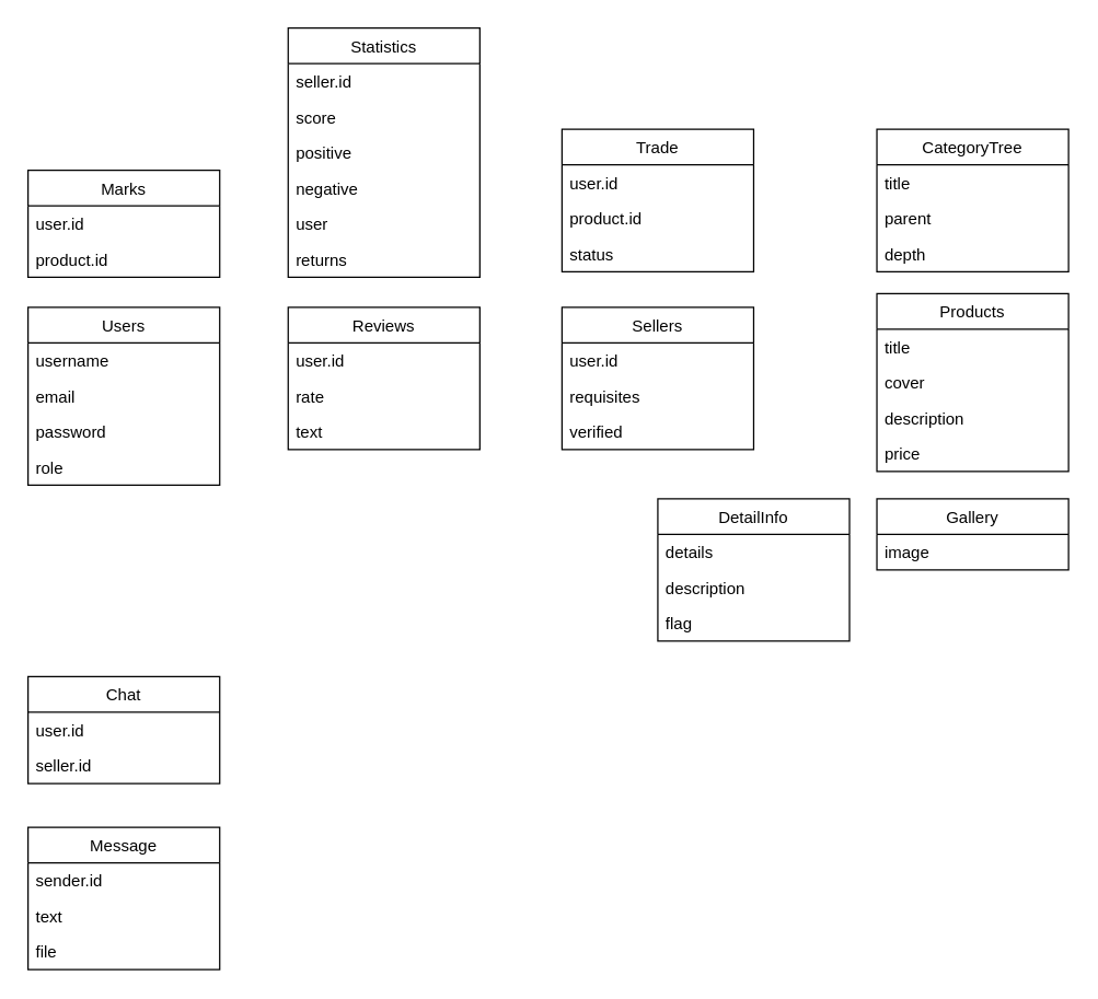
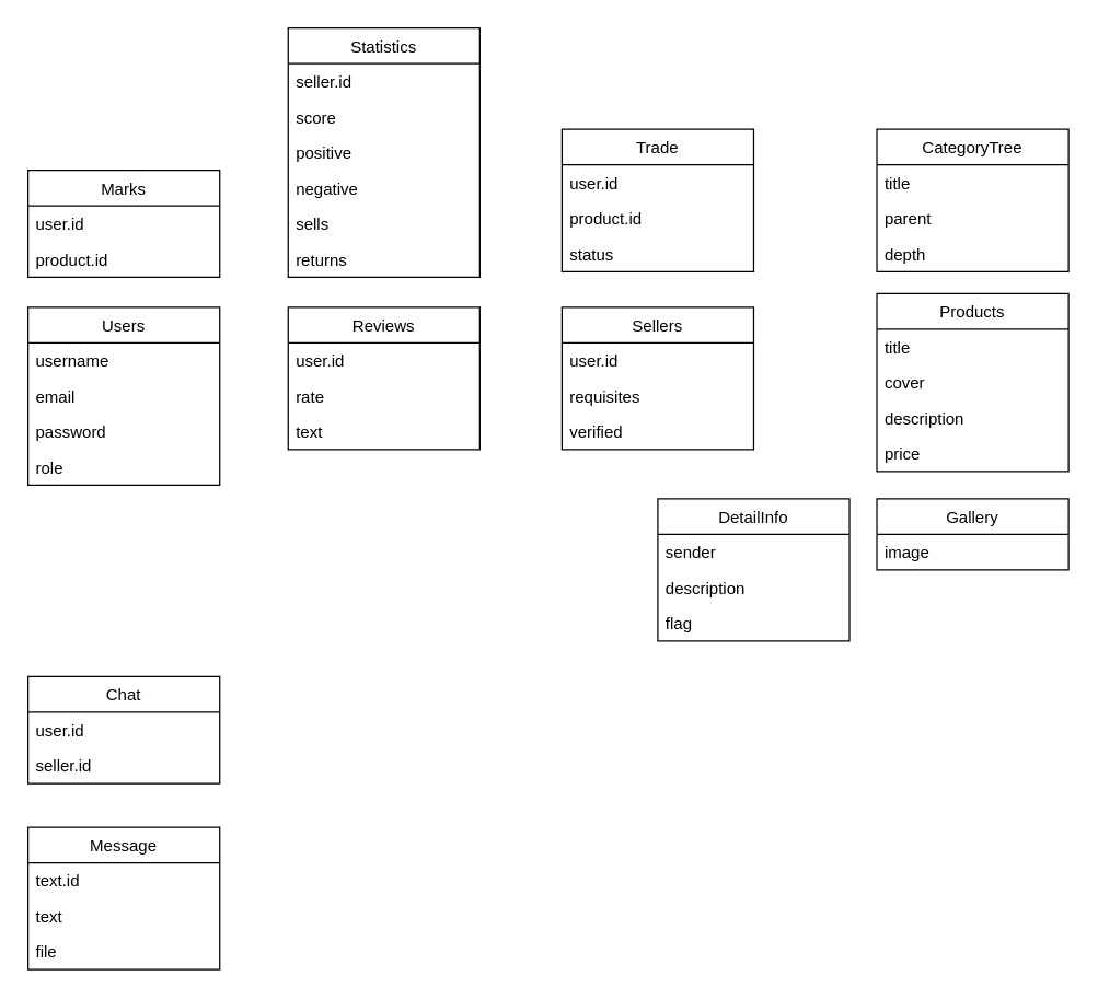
  <mxCell id="0" />
  <mxCell id="1" parent="0" />
  <mxCell id="2" value="Users" style="swimlane;fontStyle=0;childLayout=stackLayout;horizontal=1;startSize=26;fillColor=none;horizontalStack=0;resizeParent=1;resizeParentMax=0;resizeLast=0;collapsible=1;marginBottom=0;" vertex="1" parent="1"><mxGeometry x="20" y="224" width="140" height="130" as="geometry" /></mxCell>
  <mxCell id="3" value="username" style="text;strokeColor=none;fillColor=none;align=left;verticalAlign=top;spacingLeft=4;spacingRight=4;overflow=hidden;rotatable=0;points=[[0,0.5],[1,0.5]];portConstraint=eastwest;" vertex="1" parent="2"><mxGeometry y="26" width="140" height="26" as="geometry" /></mxCell>
  <mxCell id="4" value="email" style="text;strokeColor=none;fillColor=none;align=left;verticalAlign=top;spacingLeft=4;spacingRight=4;overflow=hidden;rotatable=0;points=[[0,0.5],[1,0.5]];portConstraint=eastwest;" vertex="1" parent="2"><mxGeometry y="52" width="140" height="26" as="geometry" /></mxCell>
  <mxCell id="5" value="password" style="text;strokeColor=none;fillColor=none;align=left;verticalAlign=top;spacingLeft=4;spacingRight=4;overflow=hidden;rotatable=0;points=[[0,0.5],[1,0.5]];portConstraint=eastwest;" vertex="1" parent="2"><mxGeometry y="78" width="140" height="26" as="geometry" /></mxCell>
  <mxCell id="6" value="role" style="text;strokeColor=none;fillColor=none;align=left;verticalAlign=top;spacingLeft=4;spacingRight=4;overflow=hidden;rotatable=0;points=[[0,0.5],[1,0.5]];portConstraint=eastwest;" vertex="1" parent="2"><mxGeometry y="104" width="140" height="26" as="geometry" /></mxCell>
  <mxCell id="7" value="Sellers" style="swimlane;fontStyle=0;childLayout=stackLayout;horizontal=1;startSize=26;fillColor=none;horizontalStack=0;resizeParent=1;resizeParentMax=0;resizeLast=0;collapsible=1;marginBottom=0;" vertex="1" parent="1"><mxGeometry x="410" y="224" width="140" height="104" as="geometry" /></mxCell>
  <mxCell id="8" value="user.id" style="text;strokeColor=none;fillColor=none;align=left;verticalAlign=top;spacingLeft=4;spacingRight=4;overflow=hidden;rotatable=0;points=[[0,0.5],[1,0.5]];portConstraint=eastwest;" vertex="1" parent="7"><mxGeometry y="26" width="140" height="26" as="geometry" /></mxCell>
  <mxCell id="9" value="requisites" style="text;strokeColor=none;fillColor=none;align=left;verticalAlign=top;spacingLeft=4;spacingRight=4;overflow=hidden;rotatable=0;points=[[0,0.5],[1,0.5]];portConstraint=eastwest;" vertex="1" parent="7"><mxGeometry y="52" width="140" height="26" as="geometry" /></mxCell>
  <mxCell id="10" value="verified" style="text;strokeColor=none;fillColor=none;align=left;verticalAlign=top;spacingLeft=4;spacingRight=4;overflow=hidden;rotatable=0;points=[[0,0.5],[1,0.5]];portConstraint=eastwest;" vertex="1" parent="7"><mxGeometry y="78" width="140" height="26" as="geometry" /></mxCell>
  <mxCell id="11" value="Chat" style="swimlane;fontStyle=0;childLayout=stackLayout;horizontal=1;startSize=26;fillColor=none;horizontalStack=0;resizeParent=1;resizeParentMax=0;resizeLast=0;collapsible=1;marginBottom=0;" vertex="1" parent="1"><mxGeometry x="20" y="494" width="140" height="78" as="geometry" /></mxCell>
  <mxCell id="12" value="user.id" style="text;strokeColor=none;fillColor=none;align=left;verticalAlign=top;spacingLeft=4;spacingRight=4;overflow=hidden;rotatable=0;points=[[0,0.5],[1,0.5]];portConstraint=eastwest;" vertex="1" parent="11"><mxGeometry y="26" width="140" height="26" as="geometry" /></mxCell>
  <mxCell id="13" value="seller.id" style="text;strokeColor=none;fillColor=none;align=left;verticalAlign=top;spacingLeft=4;spacingRight=4;overflow=hidden;rotatable=0;points=[[0,0.5],[1,0.5]];portConstraint=eastwest;" vertex="1" parent="11"><mxGeometry y="52" width="140" height="26" as="geometry" /></mxCell>
  <mxCell id="14" value="Message" style="swimlane;fontStyle=0;childLayout=stackLayout;horizontal=1;startSize=26;fillColor=none;horizontalStack=0;resizeParent=1;resizeParentMax=0;resizeLast=0;collapsible=1;marginBottom=0;" vertex="1" parent="1"><mxGeometry x="20" y="604" width="140" height="104" as="geometry" /></mxCell>
- <mxCell id="15" value="sender.id" style="text;strokeColor=none;fillColor=none;align=left;verticalAlign=top;spacingLeft=4;spacingRight=4;overflow=hidden;rotatable=0;points=[[0,0.5],[1,0.5]];portConstraint=eastwest;" vertex="1" parent="14"><mxGeometry y="26" width="140" height="26" as="geometry" /></mxCell>
+ <mxCell id="15" value="text.id" style="text;strokeColor=none;fillColor=none;align=left;verticalAlign=top;spacingLeft=4;spacingRight=4;overflow=hidden;rotatable=0;points=[[0,0.5],[1,0.5]];portConstraint=eastwest;" vertex="1" parent="14"><mxGeometry y="26" width="140" height="26" as="geometry" /></mxCell>
  <mxCell id="16" value="text" style="text;strokeColor=none;fillColor=none;align=left;verticalAlign=top;spacingLeft=4;spacingRight=4;overflow=hidden;rotatable=0;points=[[0,0.5],[1,0.5]];portConstraint=eastwest;" vertex="1" parent="14"><mxGeometry y="52" width="140" height="26" as="geometry" /></mxCell>
  <mxCell id="17" value="file" style="text;strokeColor=none;fillColor=none;align=left;verticalAlign=top;spacingLeft=4;spacingRight=4;overflow=hidden;rotatable=0;points=[[0,0.5],[1,0.5]];portConstraint=eastwest;" vertex="1" parent="14"><mxGeometry y="78" width="140" height="26" as="geometry" /></mxCell>
  <mxCell id="18" value="Trade" style="swimlane;fontStyle=0;childLayout=stackLayout;horizontal=1;startSize=26;fillColor=none;horizontalStack=0;resizeParent=1;resizeParentMax=0;resizeLast=0;collapsible=1;marginBottom=0;" vertex="1" parent="1"><mxGeometry x="410" y="94" width="140" height="104" as="geometry" /></mxCell>
  <mxCell id="19" value="user.id" style="text;strokeColor=none;fillColor=none;align=left;verticalAlign=top;spacingLeft=4;spacingRight=4;overflow=hidden;rotatable=0;points=[[0,0.5],[1,0.5]];portConstraint=eastwest;" vertex="1" parent="18"><mxGeometry y="26" width="140" height="26" as="geometry" /></mxCell>
  <mxCell id="20" value="product.id" style="text;strokeColor=none;fillColor=none;align=left;verticalAlign=top;spacingLeft=4;spacingRight=4;overflow=hidden;rotatable=0;points=[[0,0.5],[1,0.5]];portConstraint=eastwest;" vertex="1" parent="18"><mxGeometry y="52" width="140" height="26" as="geometry" /></mxCell>
  <mxCell id="21" value="status" style="text;strokeColor=none;fillColor=none;align=left;verticalAlign=top;spacingLeft=4;spacingRight=4;overflow=hidden;rotatable=0;points=[[0,0.5],[1,0.5]];portConstraint=eastwest;" vertex="1" parent="18"><mxGeometry y="78" width="140" height="26" as="geometry" /></mxCell>
  <mxCell id="22" value="Marks" style="swimlane;fontStyle=0;childLayout=stackLayout;horizontal=1;startSize=26;fillColor=none;horizontalStack=0;resizeParent=1;resizeParentMax=0;resizeLast=0;collapsible=1;marginBottom=0;" vertex="1" parent="1"><mxGeometry x="20" y="124" width="140" height="78" as="geometry" /></mxCell>
  <mxCell id="23" value="user.id" style="text;strokeColor=none;fillColor=none;align=left;verticalAlign=top;spacingLeft=4;spacingRight=4;overflow=hidden;rotatable=0;points=[[0,0.5],[1,0.5]];portConstraint=eastwest;" vertex="1" parent="22"><mxGeometry y="26" width="140" height="26" as="geometry" /></mxCell>
  <mxCell id="24" value="product.id" style="text;strokeColor=none;fillColor=none;align=left;verticalAlign=top;spacingLeft=4;spacingRight=4;overflow=hidden;rotatable=0;points=[[0,0.5],[1,0.5]];portConstraint=eastwest;" vertex="1" parent="22"><mxGeometry y="52" width="140" height="26" as="geometry" /></mxCell>
  <mxCell id="25" value="CategoryTree" style="swimlane;fontStyle=0;childLayout=stackLayout;horizontal=1;startSize=26;fillColor=none;horizontalStack=0;resizeParent=1;resizeParentMax=0;resizeLast=0;collapsible=1;marginBottom=0;" vertex="1" parent="1"><mxGeometry x="640" y="94" width="140" height="104" as="geometry" /></mxCell>
  <mxCell id="26" value="title" style="text;strokeColor=none;fillColor=none;align=left;verticalAlign=top;spacingLeft=4;spacingRight=4;overflow=hidden;rotatable=0;points=[[0,0.5],[1,0.5]];portConstraint=eastwest;" vertex="1" parent="25"><mxGeometry y="26" width="140" height="26" as="geometry" /></mxCell>
  <mxCell id="27" value="parent" style="text;strokeColor=none;fillColor=none;align=left;verticalAlign=top;spacingLeft=4;spacingRight=4;overflow=hidden;rotatable=0;points=[[0,0.5],[1,0.5]];portConstraint=eastwest;" vertex="1" parent="25"><mxGeometry y="52" width="140" height="26" as="geometry" /></mxCell>
  <mxCell id="28" value="depth" style="text;strokeColor=none;fillColor=none;align=left;verticalAlign=top;spacingLeft=4;spacingRight=4;overflow=hidden;rotatable=0;points=[[0,0.5],[1,0.5]];portConstraint=eastwest;" vertex="1" parent="25"><mxGeometry y="78" width="140" height="26" as="geometry" /></mxCell>
  <mxCell id="29" value="Products" style="swimlane;fontStyle=0;childLayout=stackLayout;horizontal=1;startSize=26;fillColor=none;horizontalStack=0;resizeParent=1;resizeParentMax=0;resizeLast=0;collapsible=1;marginBottom=0;" vertex="1" parent="1"><mxGeometry x="640" y="214" width="140" height="130" as="geometry" /></mxCell>
  <mxCell id="30" value="title" style="text;strokeColor=none;fillColor=none;align=left;verticalAlign=top;spacingLeft=4;spacingRight=4;overflow=hidden;rotatable=0;points=[[0,0.5],[1,0.5]];portConstraint=eastwest;" vertex="1" parent="29"><mxGeometry y="26" width="140" height="26" as="geometry" /></mxCell>
  <mxCell id="31" value="cover" style="text;strokeColor=none;fillColor=none;align=left;verticalAlign=top;spacingLeft=4;spacingRight=4;overflow=hidden;rotatable=0;points=[[0,0.5],[1,0.5]];portConstraint=eastwest;" vertex="1" parent="29"><mxGeometry y="52" width="140" height="26" as="geometry" /></mxCell>
  <mxCell id="32" value="description" style="text;strokeColor=none;fillColor=none;align=left;verticalAlign=top;spacingLeft=4;spacingRight=4;overflow=hidden;rotatable=0;points=[[0,0.5],[1,0.5]];portConstraint=eastwest;" vertex="1" parent="29"><mxGeometry y="78" width="140" height="26" as="geometry" /></mxCell>
  <mxCell id="33" value="price" style="text;strokeColor=none;fillColor=none;align=left;verticalAlign=top;spacingLeft=4;spacingRight=4;overflow=hidden;rotatable=0;points=[[0,0.5],[1,0.5]];portConstraint=eastwest;" vertex="1" parent="29"><mxGeometry y="104" width="140" height="26" as="geometry" /></mxCell>
  <mxCell id="34" value="DetailInfo" style="swimlane;fontStyle=0;childLayout=stackLayout;horizontal=1;startSize=26;fillColor=none;horizontalStack=0;resizeParent=1;resizeParentMax=0;resizeLast=0;collapsible=1;marginBottom=0;" vertex="1" parent="1"><mxGeometry x="480" y="364" width="140" height="104" as="geometry" /></mxCell>
- <mxCell id="35" value="details" style="text;strokeColor=none;fillColor=none;align=left;verticalAlign=top;spacingLeft=4;spacingRight=4;overflow=hidden;rotatable=0;points=[[0,0.5],[1,0.5]];portConstraint=eastwest;" vertex="1" parent="34"><mxGeometry y="26" width="140" height="26" as="geometry" /></mxCell>
+ <mxCell id="35" value="sender" style="text;strokeColor=none;fillColor=none;align=left;verticalAlign=top;spacingLeft=4;spacingRight=4;overflow=hidden;rotatable=0;points=[[0,0.5],[1,0.5]];portConstraint=eastwest;" vertex="1" parent="34"><mxGeometry y="26" width="140" height="26" as="geometry" /></mxCell>
  <mxCell id="36" value="description" style="text;strokeColor=none;fillColor=none;align=left;verticalAlign=top;spacingLeft=4;spacingRight=4;overflow=hidden;rotatable=0;points=[[0,0.5],[1,0.5]];portConstraint=eastwest;" vertex="1" parent="34"><mxGeometry y="52" width="140" height="26" as="geometry" /></mxCell>
  <mxCell id="37" value="flag" style="text;strokeColor=none;fillColor=none;align=left;verticalAlign=top;spacingLeft=4;spacingRight=4;overflow=hidden;rotatable=0;points=[[0,0.5],[1,0.5]];portConstraint=eastwest;" vertex="1" parent="34"><mxGeometry y="78" width="140" height="26" as="geometry" /></mxCell>
  <mxCell id="38" value="Gallery" style="swimlane;fontStyle=0;childLayout=stackLayout;horizontal=1;startSize=26;fillColor=none;horizontalStack=0;resizeParent=1;resizeParentMax=0;resizeLast=0;collapsible=1;marginBottom=0;" vertex="1" parent="1"><mxGeometry x="640" y="364" width="140" height="52" as="geometry" /></mxCell>
  <mxCell id="39" value="image" style="text;strokeColor=none;fillColor=none;align=left;verticalAlign=top;spacingLeft=4;spacingRight=4;overflow=hidden;rotatable=0;points=[[0,0.5],[1,0.5]];portConstraint=eastwest;" vertex="1" parent="38"><mxGeometry y="26" width="140" height="26" as="geometry" /></mxCell>
  <mxCell id="40" value="Statistics" style="swimlane;fontStyle=0;childLayout=stackLayout;horizontal=1;startSize=26;fillColor=none;horizontalStack=0;resizeParent=1;resizeParentMax=0;resizeLast=0;collapsible=1;marginBottom=0;" vertex="1" parent="1"><mxGeometry x="210" y="20" width="140" height="182" as="geometry" /></mxCell>
  <mxCell id="41" value="seller.id" style="text;strokeColor=none;fillColor=none;align=left;verticalAlign=top;spacingLeft=4;spacingRight=4;overflow=hidden;rotatable=0;points=[[0,0.5],[1,0.5]];portConstraint=eastwest;" vertex="1" parent="40"><mxGeometry y="26" width="140" height="26" as="geometry" /></mxCell>
  <mxCell id="42" value="score" style="text;strokeColor=none;fillColor=none;align=left;verticalAlign=top;spacingLeft=4;spacingRight=4;overflow=hidden;rotatable=0;points=[[0,0.5],[1,0.5]];portConstraint=eastwest;" vertex="1" parent="40"><mxGeometry y="52" width="140" height="26" as="geometry" /></mxCell>
  <mxCell id="43" value="positive" style="text;strokeColor=none;fillColor=none;align=left;verticalAlign=top;spacingLeft=4;spacingRight=4;overflow=hidden;rotatable=0;points=[[0,0.5],[1,0.5]];portConstraint=eastwest;" vertex="1" parent="40"><mxGeometry y="78" width="140" height="26" as="geometry" /></mxCell>
  <mxCell id="44" value="negative" style="text;strokeColor=none;fillColor=none;align=left;verticalAlign=top;spacingLeft=4;spacingRight=4;overflow=hidden;rotatable=0;points=[[0,0.5],[1,0.5]];portConstraint=eastwest;" vertex="1" parent="40"><mxGeometry y="104" width="140" height="26" as="geometry" /></mxCell>
- <mxCell id="45" value="user" style="text;strokeColor=none;fillColor=none;align=left;verticalAlign=top;spacingLeft=4;spacingRight=4;overflow=hidden;rotatable=0;points=[[0,0.5],[1,0.5]];portConstraint=eastwest;" vertex="1" parent="40"><mxGeometry y="130" width="140" height="26" as="geometry" /></mxCell>
+ <mxCell id="45" value="sells" style="text;strokeColor=none;fillColor=none;align=left;verticalAlign=top;spacingLeft=4;spacingRight=4;overflow=hidden;rotatable=0;points=[[0,0.5],[1,0.5]];portConstraint=eastwest;" vertex="1" parent="40"><mxGeometry y="130" width="140" height="26" as="geometry" /></mxCell>
  <mxCell id="46" value="returns" style="text;strokeColor=none;fillColor=none;align=left;verticalAlign=top;spacingLeft=4;spacingRight=4;overflow=hidden;rotatable=0;points=[[0,0.5],[1,0.5]];portConstraint=eastwest;" vertex="1" parent="40"><mxGeometry y="156" width="140" height="26" as="geometry" /></mxCell>
  <mxCell id="47" value="Reviews" style="swimlane;fontStyle=0;childLayout=stackLayout;horizontal=1;startSize=26;fillColor=none;horizontalStack=0;resizeParent=1;resizeParentMax=0;resizeLast=0;collapsible=1;marginBottom=0;" vertex="1" parent="1"><mxGeometry x="210" y="224" width="140" height="104" as="geometry" /></mxCell>
  <mxCell id="48" value="user.id" style="text;strokeColor=none;fillColor=none;align=left;verticalAlign=top;spacingLeft=4;spacingRight=4;overflow=hidden;rotatable=0;points=[[0,0.5],[1,0.5]];portConstraint=eastwest;" vertex="1" parent="47"><mxGeometry y="26" width="140" height="26" as="geometry" /></mxCell>
  <mxCell id="49" value="rate" style="text;strokeColor=none;fillColor=none;align=left;verticalAlign=top;spacingLeft=4;spacingRight=4;overflow=hidden;rotatable=0;points=[[0,0.5],[1,0.5]];portConstraint=eastwest;" vertex="1" parent="47"><mxGeometry y="52" width="140" height="26" as="geometry" /></mxCell>
  <mxCell id="50" value="text" style="text;strokeColor=none;fillColor=none;align=left;verticalAlign=top;spacingLeft=4;spacingRight=4;overflow=hidden;rotatable=0;points=[[0,0.5],[1,0.5]];portConstraint=eastwest;" vertex="1" parent="47"><mxGeometry y="78" width="140" height="26" as="geometry" /></mxCell>
